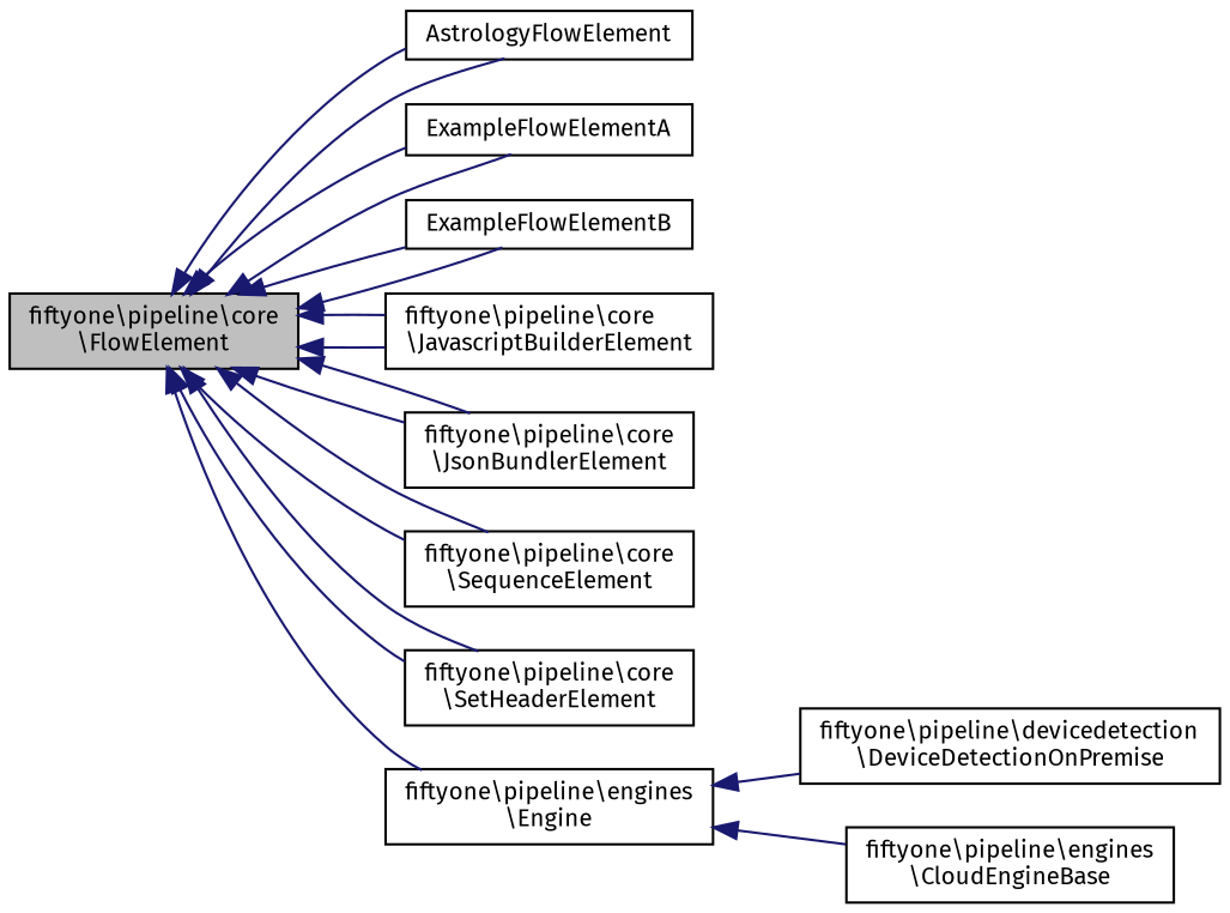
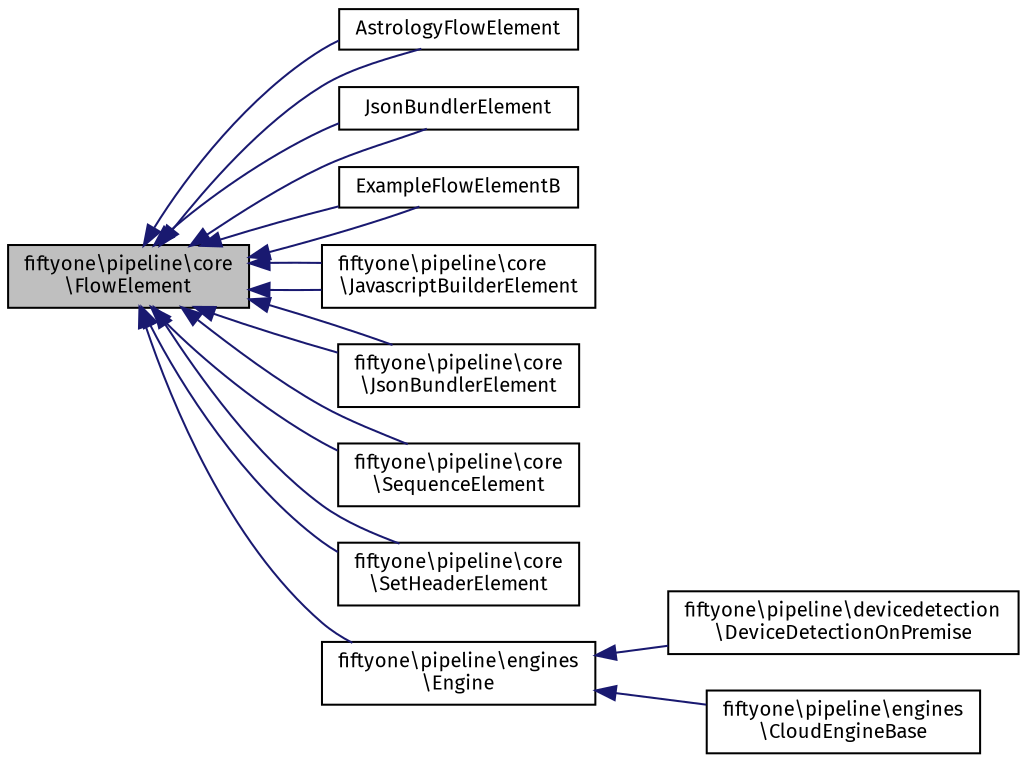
  digraph {
    rankdir=LR
    fontname="Fira Sans"
    node [color=black fontname="Fira Sans" fontsize=10 shape=record]
    edge [color=midnightblue dir=back fontname="Fira Sans" fontsize=10 labelfontname=Helvetica labelfontsize=10 style=solid]
    n1 [fillcolor=grey75 fontcolor=black height=0.2 label="fiftyone\\pipeline\\core\l\\FlowElement" style=filled width=0.4]
    n2 [height=0.2 label=AstrologyFlowElement width=0.4]
-   n3 [height=0.2 label=ExampleFlowElementA width=0.4]
+   n3 [height=0.2 label=JsonBundlerElement width=0.4]
    n4 [height=0.2 label=ExampleFlowElementB width=0.4]
    n5 [height=0.2 label="fiftyone\\pipeline\\core\l\\JavascriptBuilderElement" width=0.4]
    n6 [height=0.2 label="fiftyone\\pipeline\\core\l\\JsonBundlerElement" width=0.4]
    n7 [height=0.2 label="fiftyone\\pipeline\\core\l\\SequenceElement" width=0.4]
    n8 [height=0.2 label="fiftyone\\pipeline\\core\l\\SetHeaderElement" width=0.4]
    n9 [height=0.2 label="fiftyone\\pipeline\\engines\l\\Engine" width=0.4]
    n10 [height=0.2 label="fiftyone\\pipeline\\devicedetection\l\\DeviceDetectionOnPremise" width=0.4]
    n11 [height=0.2 label="fiftyone\\pipeline\\engines\l\\CloudEngineBase" width=0.4]
    n1 -> n2
    n1 -> n2
    n1 -> n3
    n1 -> n3
    n1 -> n4
    n1 -> n4
    n1 -> n5
    n1 -> n5
    n1 -> n6
    n1 -> n6
    n1 -> n7
    n1 -> n7
    n1 -> n8
    n1 -> n8
    n1 -> n9
    n9 -> n10
    n9 -> n11
  }
